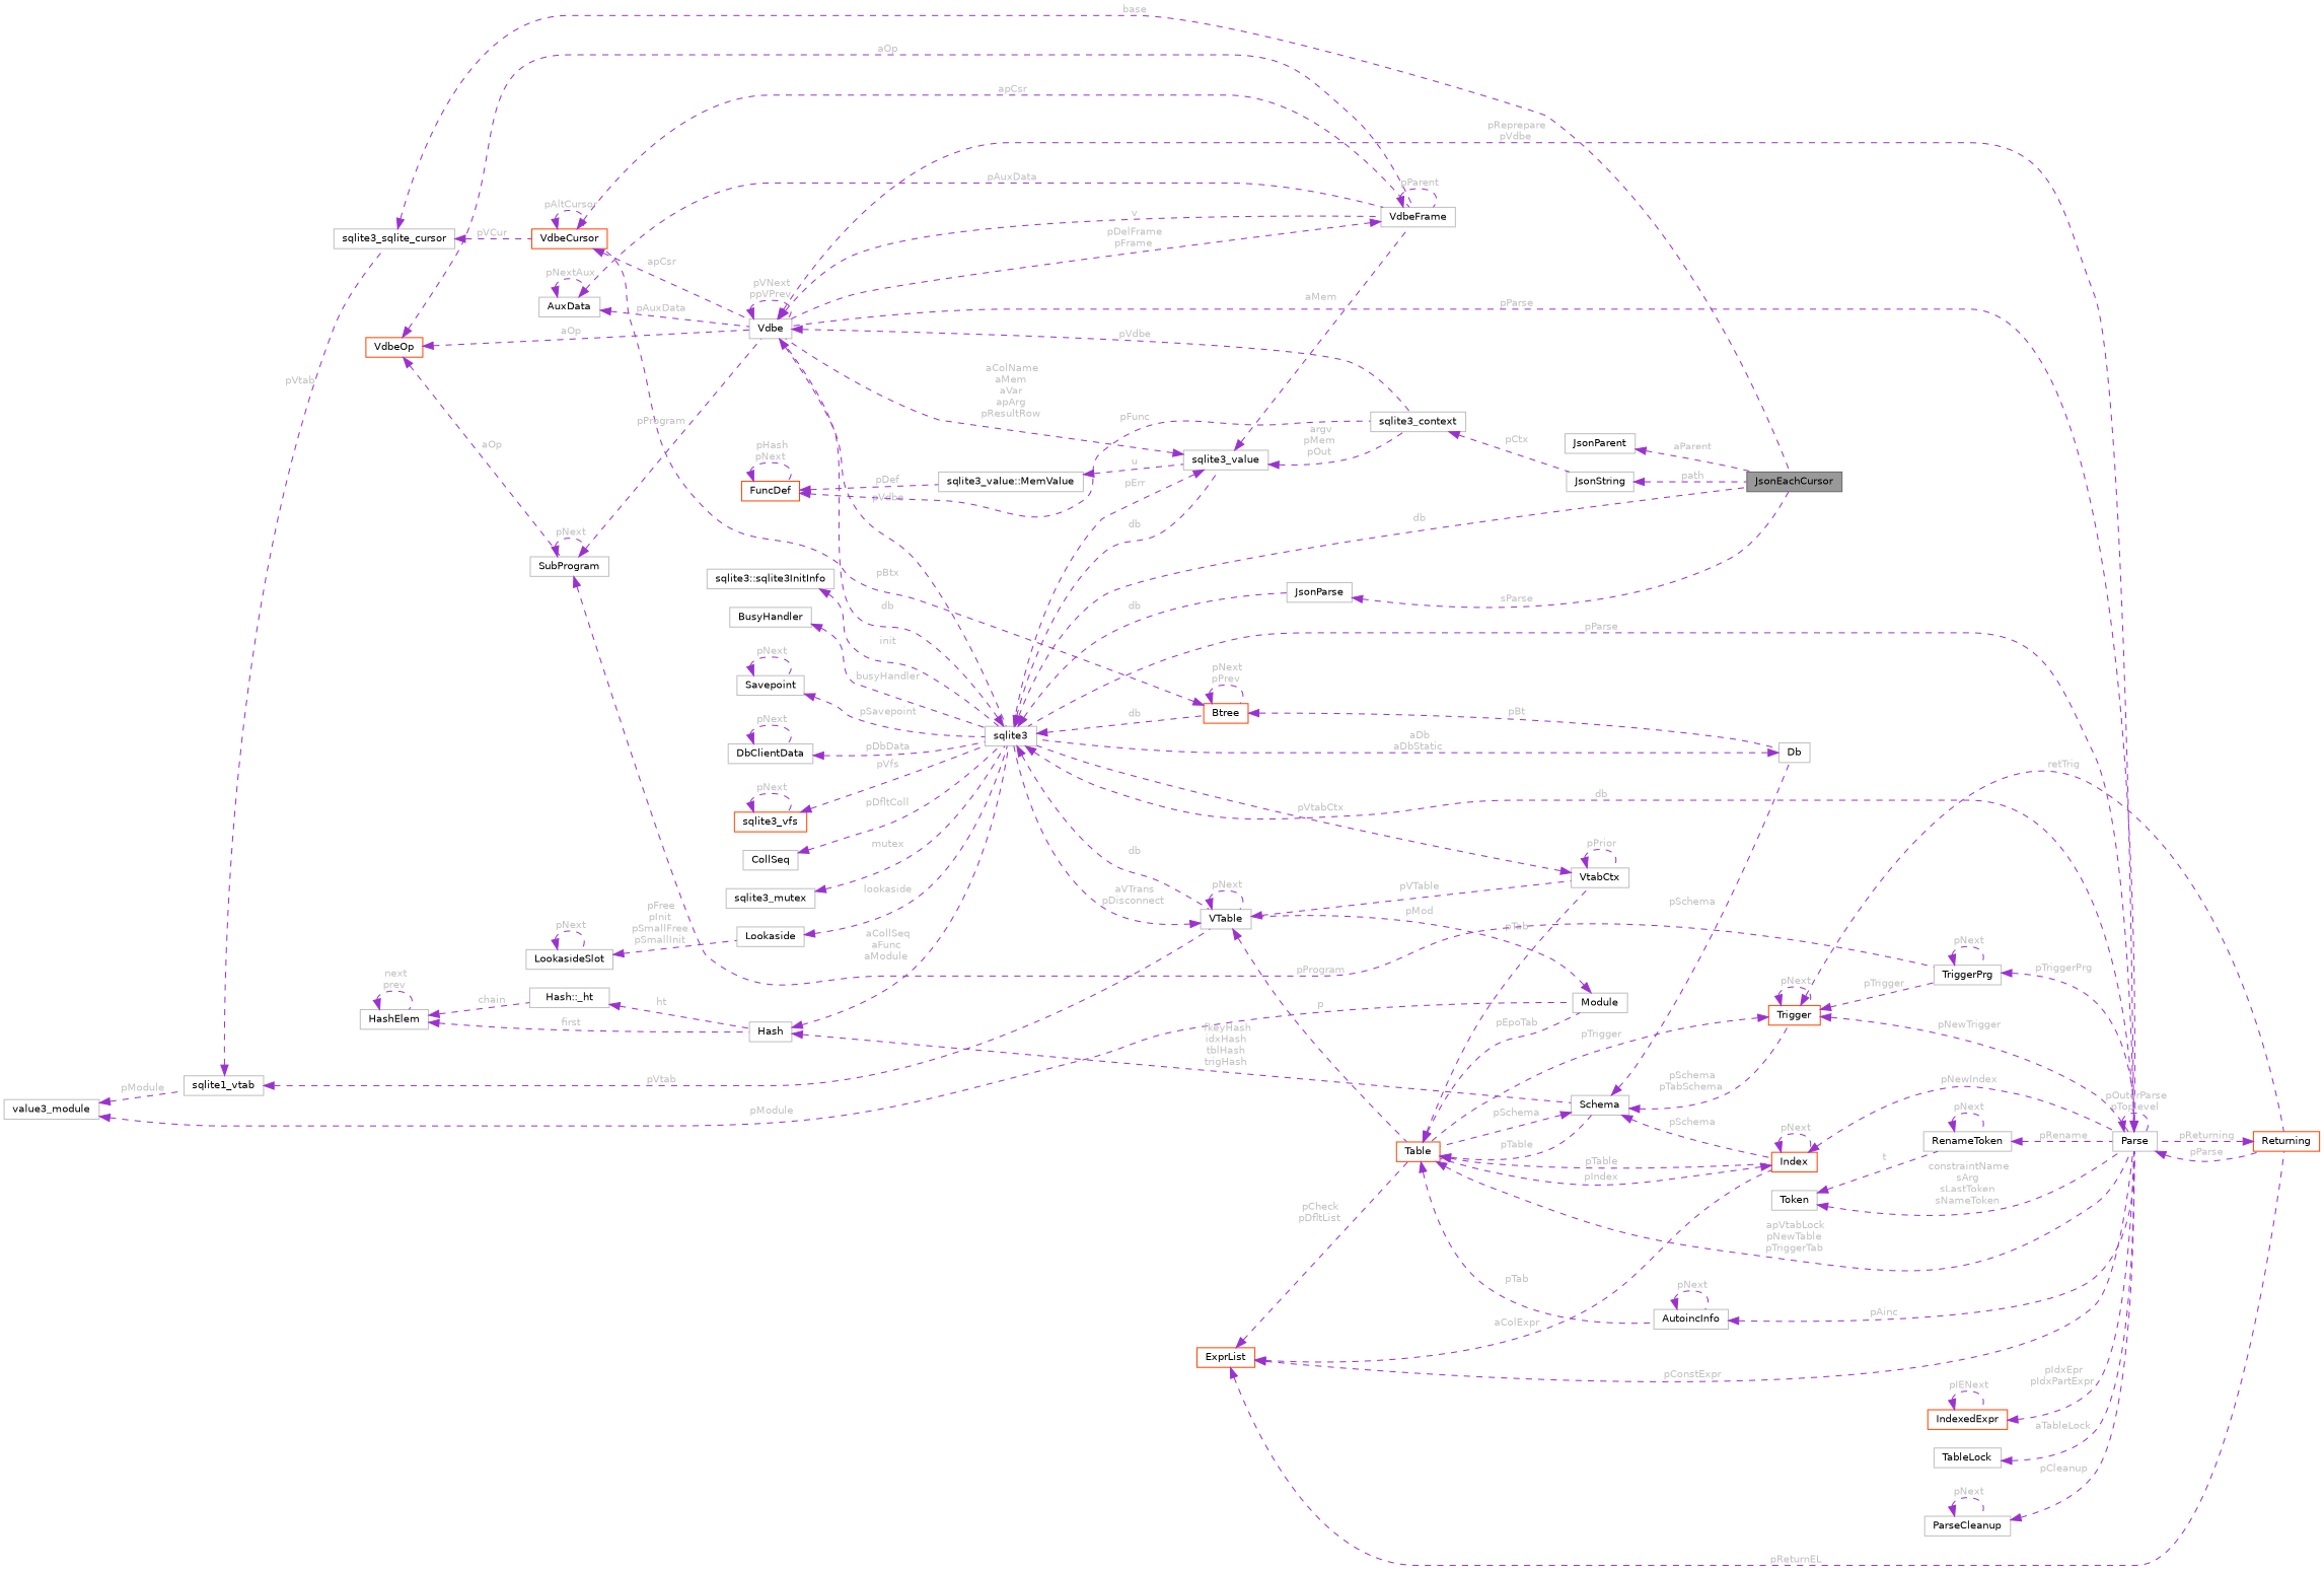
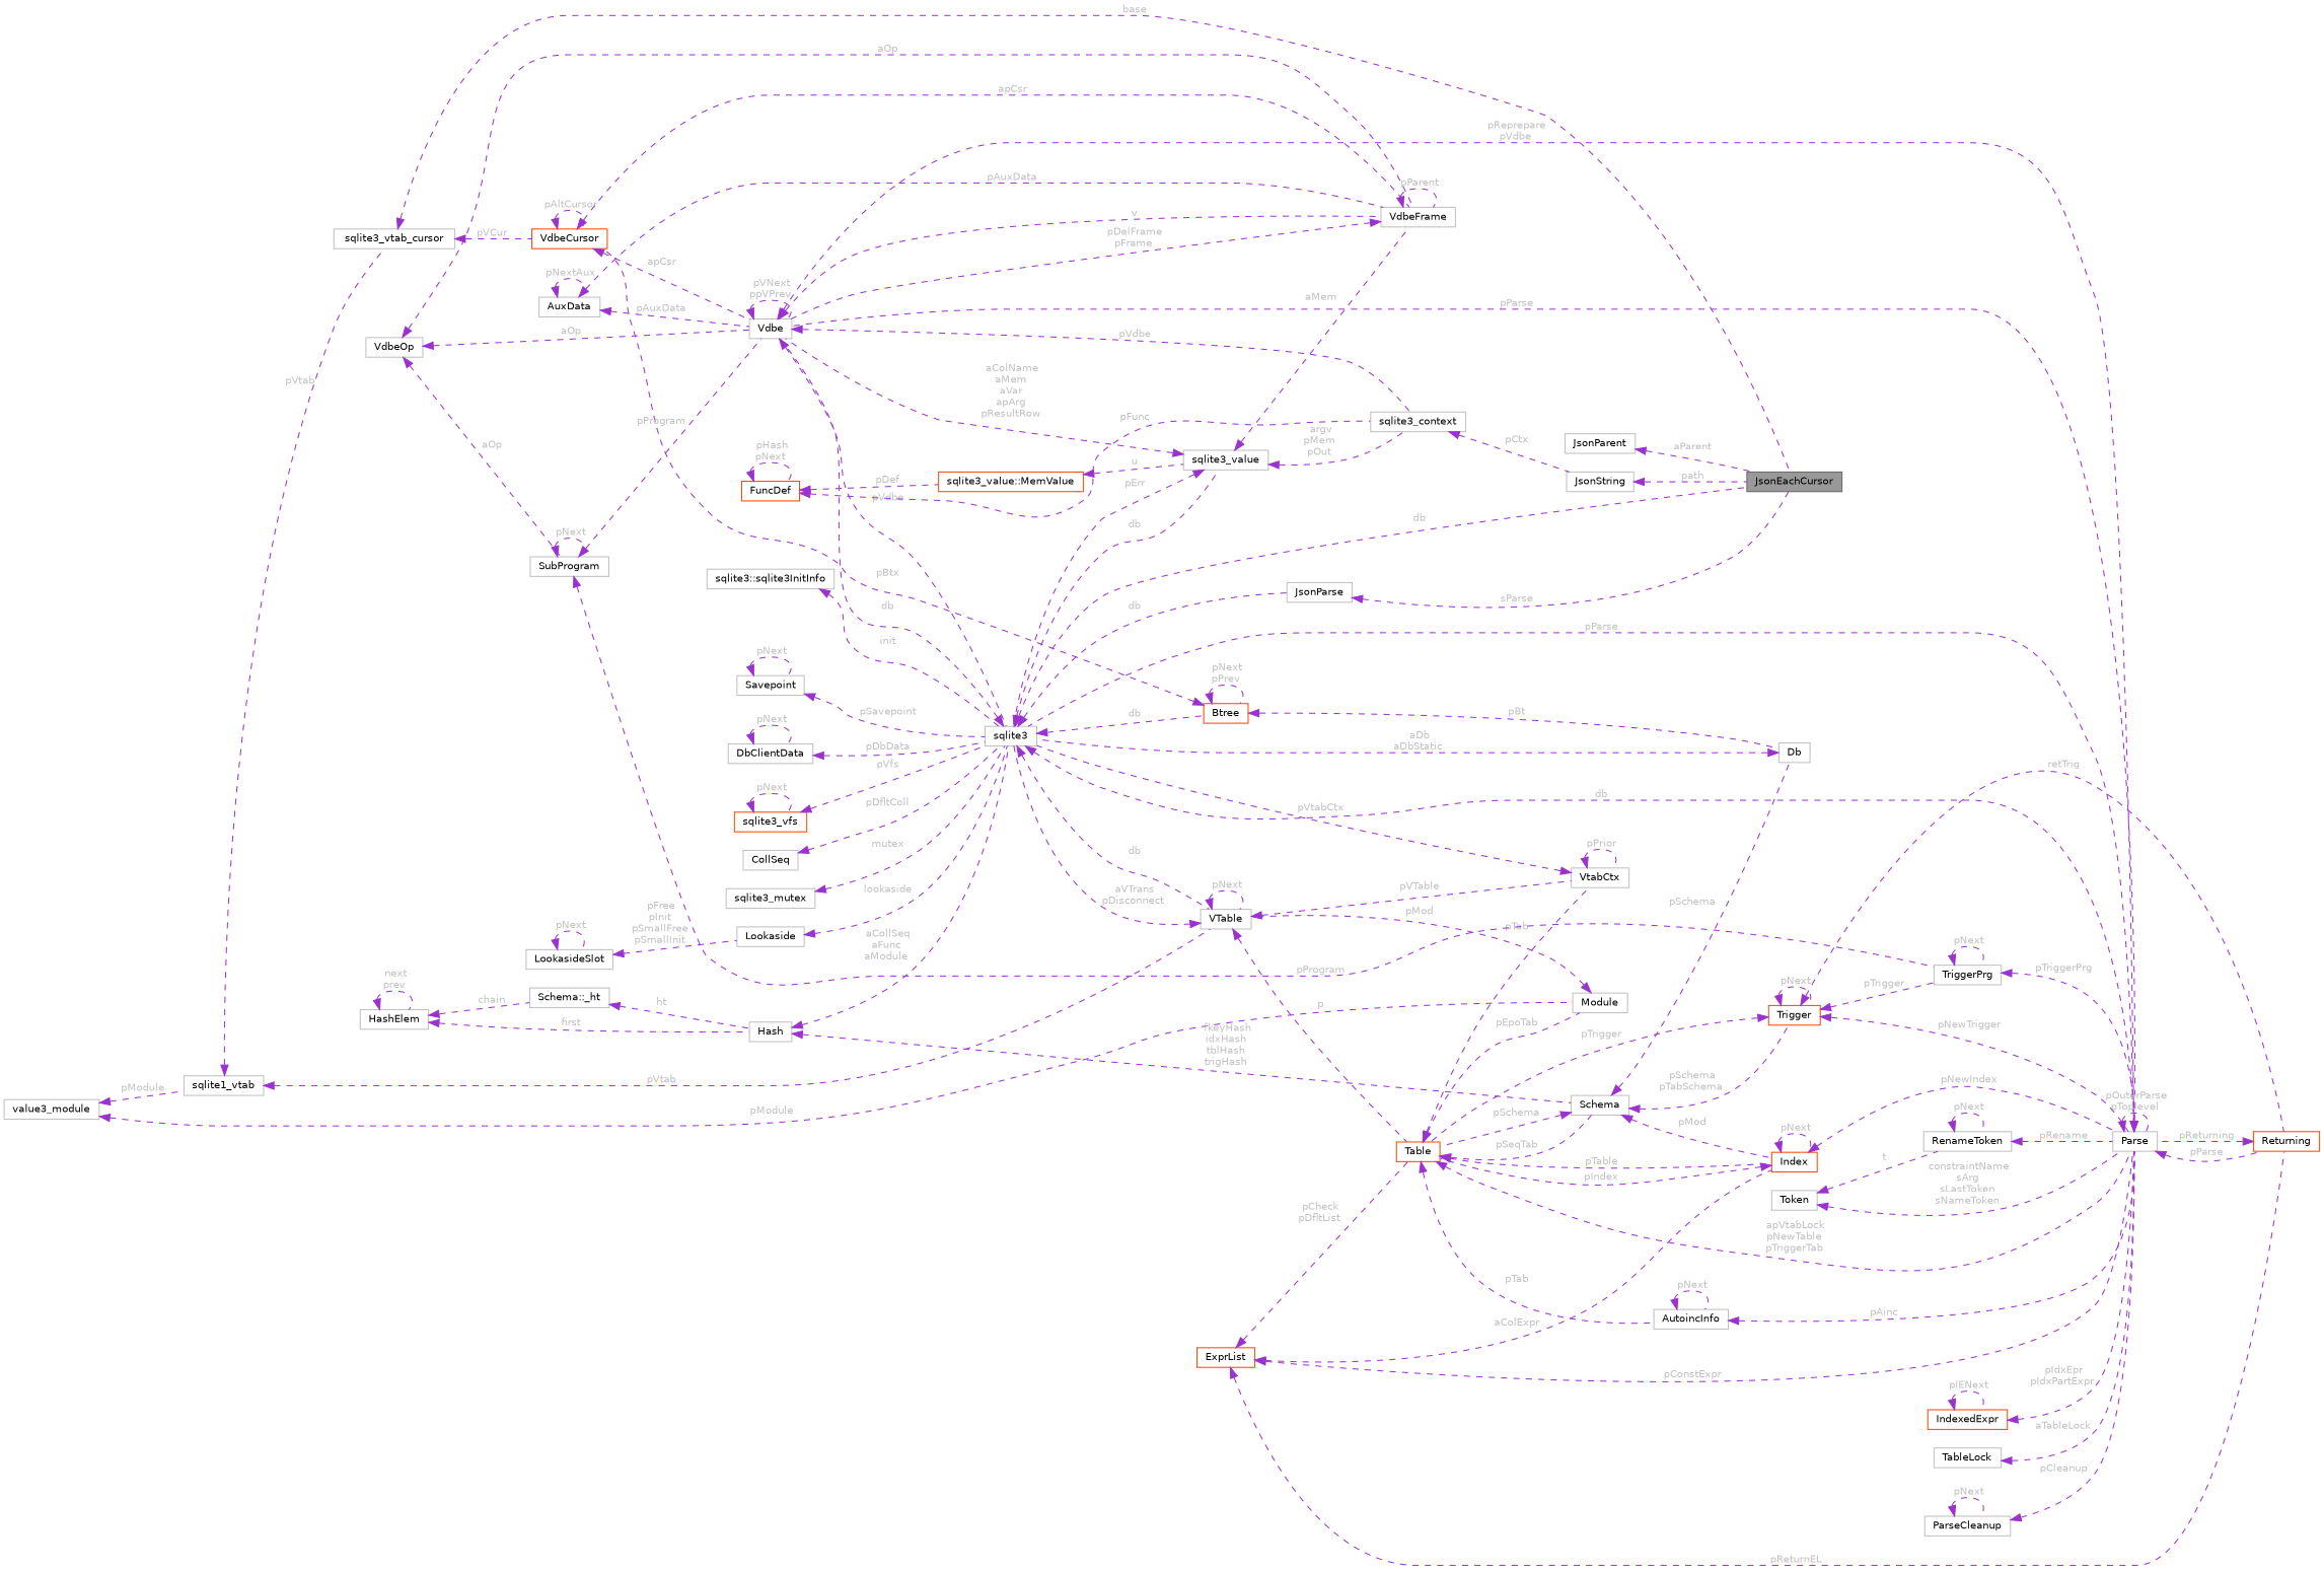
  digraph {
    rankdir=LR
    node [color=grey75 fillcolor=white fontname=Helvetica fontsize=10 shape=box style=filled]
    edge [color=darkorchid3 dir=back fontcolor=grey fontname=Helvetica fontsize=10 labelfontname=Helvetica labelfontsize=10 style=dashed]
    n1 [color=gray40 fillcolor=grey60 fontcolor=black height=0.2 label=JsonEachCursor width=0.4]
-   n2 [height=0.2 label=sqlite3_sqlite_cursor width=0.4]
+   n2 [height=0.2 label=sqlite3_vtab_cursor width=0.4]
    n3 [color=orangered height=0.2 label=VdbeCursor width=0.4]
    n4 [height=0.2 label=Vdbe width=0.4]
    n5 [height=0.2 label=VdbeFrame width=0.4]
    n6 [height=0.2 label=sqlite1_vtab width=0.4]
    n7 [height=0.2 label=VTable width=0.4]
    n8 [height=0.2 label=sqlite3 width=0.4]
    n9 [color=orangered height=0.2 label=Table width=0.4]
    n10 [height=0.2 label=VtabCtx width=0.4]
    n11 [height=0.2 label=value3_module width=0.4]
    n12 [height=0.2 label=Module width=0.4]
    n13 [height=0.2 label=JsonParent width=0.4]
    n14 [height=0.2 label=Parse width=0.4]
    n15 [height=0.2 label=sqlite3_value width=0.4]
    n16 [color=orangered height=0.2 label=Btree width=0.4]
    n17 [height=0.2 label=JsonParse width=0.4]
    n18 [height=0.2 label=sqlite3_context width=0.4]
    n19 [color=orangered height=0.2 label=Returning width=0.4]
    n20 [height=0.2 label=Db width=0.4]
    n21 [color=orangered height=0.2 label=sqlite3_vfs width=0.4]
    n22 [height=0.2 label=JsonString width=0.4]
    n23 [color=orangered height=0.2 label=ExprList width=0.4]
    n24 [color=orangered height=0.2 label=Index width=0.4]
    n25 [height=0.2 label=AutoincInfo width=0.4]
    n26 [height=0.2 label=Schema width=0.4]
    n27 [color=orangered height=0.2 label=IndexedExpr width=0.4]
    n28 [height=0.2 label=TableLock width=0.4]
    n29 [color=orangered height=0.2 label=Trigger width=0.4]
    n30 [height=0.2 label=TriggerPrg width=0.4]
    n31 [height=0.2 label=Hash width=0.4]
    n32 [height=0.2 label=HashElem width=0.4]
-   n33 [height=0.2 label="Hash::_ht" width=0.4]
+   n33 [height=0.2 label="Schema::_ht" width=0.4]
    n34 [height=0.2 label=SubProgram width=0.4]
-   n35 [color=orangered height=0.2 label=VdbeOp width=0.4]
+   n35 [height=0.2 label=VdbeOp width=0.4]
    n36 [height=0.2 label=ParseCleanup width=0.4]
    n37 [height=0.2 label=Token width=0.4]
    n38 [height=0.2 label=RenameToken width=0.4]
-   n39 [height=0.2 label="sqlite3_value::MemValue" width=0.4]
+   n39 [color=orangered height=0.2 label="sqlite3_value::MemValue" width=0.4]
    n40 [color=orangered height=0.2 label=FuncDef width=0.4]
    n41 [height=0.2 label=AuxData width=0.4]
    n42 [height=0.2 label=CollSeq width=0.4]
    n43 [height=0.2 label=sqlite3_mutex width=0.4]
    n44 [height=0.2 label="sqlite3::sqlite3InitInfo" width=0.4]
    n45 [height=0.2 label=Lookaside width=0.4]
    n46 [height=0.2 label=LookasideSlot width=0.4]
-   n47 [height=0.2 label=BusyHandler width=0.4]
    n48 [height=0.2 label=Savepoint width=0.4]
    n49 [height=0.2 label=DbClientData width=0.4]
    n2 -> n1 [label=" base"]
    n2 -> n3 [label=" pVCur"]
    n3 -> n3 [label=" pAltCursor"]
    n3 -> n4 [label=" apCsr"]
    n3 -> n5 [label=" apCsr"]
    n4 -> n4 [label=" pVNext\nppVPrev"]
    n4 -> n5 [label=" v"]
    n4 -> n8 [label=" pVdbe"]
    n4 -> n14 [label=" pReprepare\npVdbe"]
    n4 -> n18 [label=" pVdbe"]
    n5 -> n4 [label=" pDelFrame\npFrame"]
    n5 -> n5 [label=" pParent"]
    n6 -> n2 [label=" pVtab"]
    n6 -> n7 [label=" pVtab"]
    n7 -> n7 [label=" pNext"]
    n7 -> n8 [label=" aVTrans\npDisconnect"]
    n7 -> n9 [label=" p"]
    n7 -> n10 [label=" pVTable"]
    n8 -> n1 [label=" db"]
    n8 -> n4 [label=" db"]
    n8 -> n7 [label=" db"]
    n8 -> n14 [label=" db"]
    n8 -> n15 [label=" db"]
    n8 -> n16 [label=" db"]
    n8 -> n17 [label=" db"]
    n9 -> n10 [label=" pTab"]
    n9 -> n12 [label=" pEpoTab"]
    n9 -> n14 [label=" apVtabLock\npNewTable\npTriggerTab"]
    n9 -> n24 [label=" pTable"]
    n9 -> n25 [label=" pTab"]
-   n9 -> n26 [label=" pTable"]
+   n9 -> n26 [label=" pSeqTab"]
    n10 -> n8 [label=" pVtabCtx"]
    n10 -> n10 [label=" pPrior"]
    n11 -> n6 [label=" pModule"]
    n11 -> n12 [label=" pModule"]
    n12 -> n7 [label=" pMod"]
    n13 -> n1 [label=" aParent"]
    n14 -> n4 [label=" pParse"]
    n14 -> n8 [label=" pParse"]
    n14 -> n14 [label=" pOuterParse\npToplevel"]
    n14 -> n19 [label=" pParse"]
    n15 -> n4 [label=" aColName\naMem\naVar\napArg\npResultRow"]
    n15 -> n5 [label=" aMem"]
    n15 -> n8 [label=" pErr"]
    n15 -> n18 [label=" argv\npMem\npOut"]
    n16 -> n3 [label=" pBtx"]
    n16 -> n16 [label=" pNext\npPrev"]
    n16 -> n20 [label=" pBt"]
    n17 -> n1 [label=" sParse"]
    n18 -> n22 [label=" pCtx"]
    n19 -> n14 [label=" pReturning"]
    n20 -> n8 [label=" aDb\naDbStatic"]
    n21 -> n8 [label=" pVfs"]
    n21 -> n21 [label=" pNext"]
    n22 -> n1 [label=" path"]
    n23 -> n9 [label=" pCheck\npDfltList"]
    n23 -> n14 [label=" pConstExpr"]
    n23 -> n19 [label=" pReturnEL"]
    n23 -> n24 [label=" aColExpr"]
    n24 -> n9 [label=" pIndex"]
    n24 -> n14 [label=" pNewIndex"]
    n24 -> n24 [label=" pNext"]
    n25 -> n14 [label=" pAinc"]
    n25 -> n25 [label=" pNext"]
    n26 -> n9 [label=" pSchema"]
    n26 -> n20 [label=" pSchema"]
-   n26 -> n24 [label=" pSchema"]
+   n26 -> n24 [label=" pMod"]
    n26 -> n29 [label=" pSchema\npTabSchema"]
    n27 -> n14 [label=" pIdxEpr\npIdxPartExpr"]
    n27 -> n27 [label=" pIENext"]
    n28 -> n14 [label=" aTableLock"]
    n29 -> n9 [label=" pTrigger"]
    n29 -> n14 [label=" pNewTrigger"]
    n29 -> n19 [label=" retTrig"]
    n29 -> n29 [label=" pNext"]
    n29 -> n30 [label=" pTrigger"]
    n30 -> n14 [label=" pTriggerPrg"]
    n30 -> n30 [label=" pNext"]
    n31 -> n8 [label=" aCollSeq\naFunc\naModule"]
    n31 -> n26 [label=" fkeyHash\nidxHash\ntblHash\ntrigHash"]
    n32 -> n31 [label=" first"]
    n32 -> n32 [label=" next\nprev"]
    n32 -> n33 [label=" chain"]
    n33 -> n31 [label=" ht"]
    n34 -> n4 [label=" pProgram"]
    n34 -> n30 [label=" pProgram"]
    n34 -> n34 [label=" pNext"]
    n35 -> n4 [label=" aOp"]
    n35 -> n5 [label=" aOp"]
    n35 -> n34 [label=" aOp"]
    n36 -> n14 [label=" pCleanup"]
    n36 -> n36 [label=" pNext"]
    n37 -> n14 [label=" constraintName\nsArg\nsLastToken\nsNameToken"]
    n37 -> n38 [label=" t"]
    n38 -> n14 [label=" pRename"]
    n38 -> n38 [label=" pNext"]
    n39 -> n15 [label=" u"]
    n40 -> n18 [label=" pFunc"]
    n40 -> n39 [label=" pDef"]
    n40 -> n40 [label=" pHash\npNext"]
    n41 -> n4 [label=" pAuxData"]
    n41 -> n5 [label=" pAuxData"]
    n41 -> n41 [label=" pNextAux"]
    n42 -> n8 [label=" pDfltColl"]
    n43 -> n8 [label=" mutex"]
    n44 -> n8 [label=" init"]
    n45 -> n8 [label=" lookaside"]
    n46 -> n45 [label=" pFree\npInit\npSmallFree\npSmallInit"]
    n46 -> n46 [label=" pNext"]
-   n47 -> n8 [label=" busyHandler"]
    n48 -> n8 [label=" pSavepoint"]
    n48 -> n48 [label=" pNext"]
    n49 -> n8 [label=" pDbData"]
    n49 -> n49 [label=" pNext"]
  }
